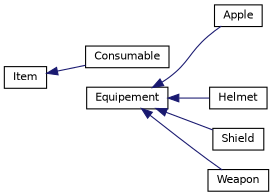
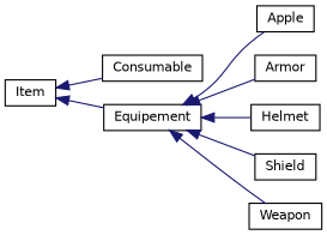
  digraph {
    rankdir=LR
    node [color=black fillcolor=white fontname=Helvetica fontsize=10 shape=record style=filled]
    edge [color=midnightblue dir=back fontname=Helvetica fontsize=10 labelfontname=Helvetica labelfontsize=10 style=solid]
    n1 [height=0.2 label=Item width=0.4]
    n2 [height=0.2 label=Consumable width=0.4]
    n3 [height=0.2 label=Equipement width=0.4]
    n4 [height=0.2 label=Apple width=0.4]
+   n5 [height=0.2 label=Armor width=0.4]
    n6 [height=0.2 label=Helmet width=0.4]
    n7 [height=0.2 label=Shield width=0.4]
    n8 [height=0.2 label=Weapon width=0.4]
    n1 -> n2
+   n1 -> n3
    n3 -> n4
+   n3 -> n5
    n3 -> n6
    n3 -> n7
    n3 -> n8
  }
